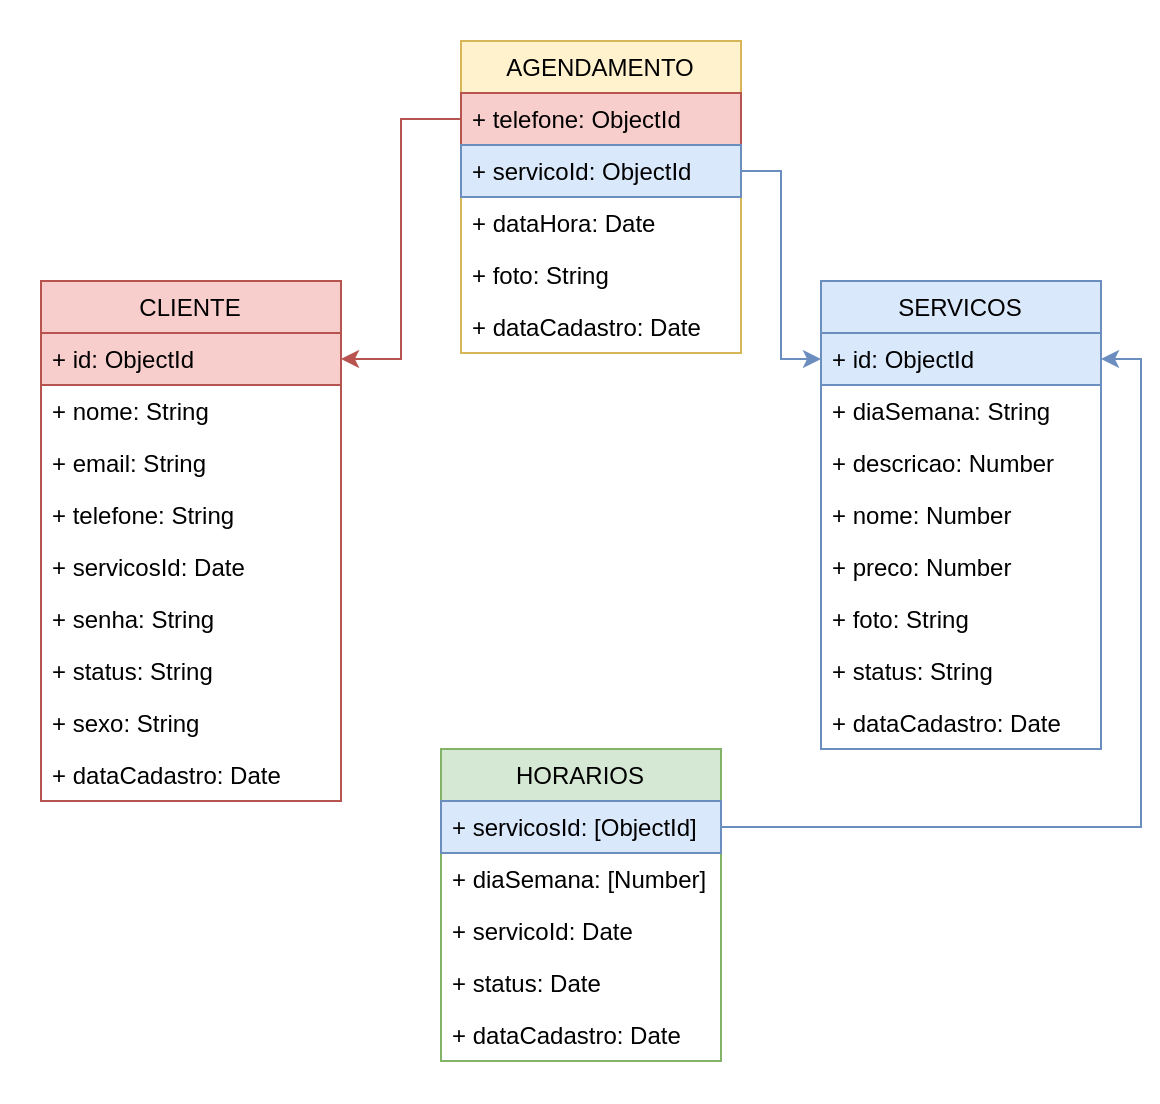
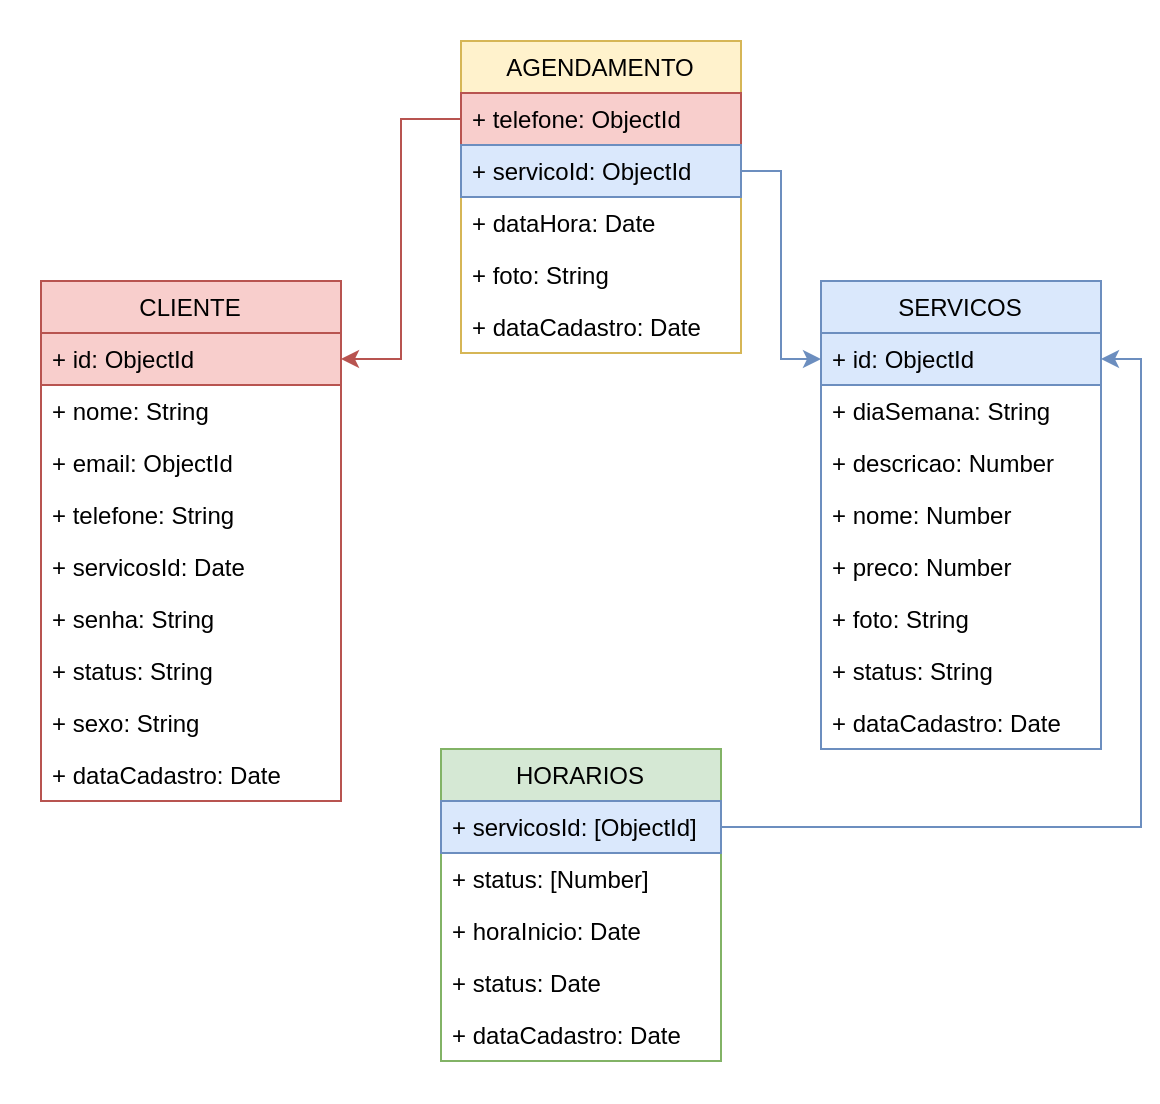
  <mxCell id="0" />
  <mxCell id="1" parent="0" />
  <mxCell id="2" value="CLIENTE" style="swimlane;fontStyle=0;childLayout=stackLayout;horizontal=1;startSize=26;fillColor=#f8cecc;horizontalStack=0;resizeParent=1;resizeParentMax=0;resizeLast=0;collapsible=1;marginBottom=0;strokeColor=#b85450;" parent="1" vertex="1"><mxGeometry x="20" y="140" width="150" height="260" as="geometry" /></mxCell>
  <mxCell id="3" value="+ id: ObjectId" style="text;strokeColor=#b85450;fillColor=#f8cecc;align=left;verticalAlign=top;spacingLeft=4;spacingRight=4;overflow=hidden;rotatable=0;points=[[0,0.5],[1,0.5]];portConstraint=eastwest;" parent="2" vertex="1"><mxGeometry y="26" width="150" height="26" as="geometry" /></mxCell>
  <mxCell id="4" value="+ nome: String" style="text;strokeColor=none;fillColor=none;align=left;verticalAlign=top;spacingLeft=4;spacingRight=4;overflow=hidden;rotatable=0;points=[[0,0.5],[1,0.5]];portConstraint=eastwest;" parent="2" vertex="1"><mxGeometry y="52" width="150" height="26" as="geometry" /></mxCell>
- <mxCell id="5" value="+ email: String" style="text;strokeColor=none;fillColor=none;align=left;verticalAlign=top;spacingLeft=4;spacingRight=4;overflow=hidden;rotatable=0;points=[[0,0.5],[1,0.5]];portConstraint=eastwest;" parent="2" vertex="1"><mxGeometry y="78" width="150" height="26" as="geometry" /></mxCell>
+ <mxCell id="5" value="+ email: ObjectId" style="text;strokeColor=none;fillColor=none;align=left;verticalAlign=top;spacingLeft=4;spacingRight=4;overflow=hidden;rotatable=0;points=[[0,0.5],[1,0.5]];portConstraint=eastwest;" parent="2" vertex="1"><mxGeometry y="78" width="150" height="26" as="geometry" /></mxCell>
  <mxCell id="6" value="+ telefone: String" style="text;strokeColor=none;fillColor=none;align=left;verticalAlign=top;spacingLeft=4;spacingRight=4;overflow=hidden;rotatable=0;points=[[0,0.5],[1,0.5]];portConstraint=eastwest;" parent="2" vertex="1"><mxGeometry y="104" width="150" height="26" as="geometry" /></mxCell>
  <mxCell id="7" value="+ servicosId: Date" style="text;strokeColor=none;fillColor=none;align=left;verticalAlign=top;spacingLeft=4;spacingRight=4;overflow=hidden;rotatable=0;points=[[0,0.5],[1,0.5]];portConstraint=eastwest;" parent="2" vertex="1"><mxGeometry y="130" width="150" height="26" as="geometry" /></mxCell>
  <mxCell id="8" value="+ senha: String" style="text;strokeColor=none;fillColor=none;align=left;verticalAlign=top;spacingLeft=4;spacingRight=4;overflow=hidden;rotatable=0;points=[[0,0.5],[1,0.5]];portConstraint=eastwest;" parent="2" vertex="1"><mxGeometry y="156" width="150" height="26" as="geometry" /></mxCell>
  <mxCell id="9" value="+ status: String" style="text;strokeColor=none;fillColor=none;align=left;verticalAlign=top;spacingLeft=4;spacingRight=4;overflow=hidden;rotatable=0;points=[[0,0.5],[1,0.5]];portConstraint=eastwest;" parent="2" vertex="1"><mxGeometry y="182" width="150" height="26" as="geometry" /></mxCell>
  <mxCell id="10" value="+ sexo: String" style="text;strokeColor=none;fillColor=none;align=left;verticalAlign=top;spacingLeft=4;spacingRight=4;overflow=hidden;rotatable=0;points=[[0,0.5],[1,0.5]];portConstraint=eastwest;" parent="2" vertex="1"><mxGeometry y="208" width="150" height="26" as="geometry" /></mxCell>
  <mxCell id="11" value="+ dataCadastro: Date" style="text;strokeColor=none;fillColor=none;align=left;verticalAlign=top;spacingLeft=4;spacingRight=4;overflow=hidden;rotatable=0;points=[[0,0.5],[1,0.5]];portConstraint=eastwest;" parent="2" vertex="1"><mxGeometry y="234" width="150" height="26" as="geometry" /></mxCell>
  <mxCell id="12" value="SERVICOS" style="swimlane;fontStyle=0;childLayout=stackLayout;horizontal=1;startSize=26;fillColor=#dae8fc;horizontalStack=0;resizeParent=1;resizeParentMax=0;resizeLast=0;collapsible=1;marginBottom=0;strokeColor=#6c8ebf;" parent="1" vertex="1"><mxGeometry x="410" y="140" width="140" height="234" as="geometry" /></mxCell>
  <mxCell id="13" value="+ id: ObjectId" style="text;strokeColor=#6c8ebf;fillColor=#dae8fc;align=left;verticalAlign=top;spacingLeft=4;spacingRight=4;overflow=hidden;rotatable=0;points=[[0,0.5],[1,0.5]];portConstraint=eastwest;" parent="12" vertex="1"><mxGeometry y="26" width="140" height="26" as="geometry" /></mxCell>
  <mxCell id="14" value="+ diaSemana: String" style="text;strokeColor=none;fillColor=none;align=left;verticalAlign=top;spacingLeft=4;spacingRight=4;overflow=hidden;rotatable=0;points=[[0,0.5],[1,0.5]];portConstraint=eastwest;" parent="12" vertex="1"><mxGeometry y="52" width="140" height="26" as="geometry" /></mxCell>
  <mxCell id="15" value="+ descricao: Number" style="text;strokeColor=none;fillColor=none;align=left;verticalAlign=top;spacingLeft=4;spacingRight=4;overflow=hidden;rotatable=0;points=[[0,0.5],[1,0.5]];portConstraint=eastwest;" parent="12" vertex="1"><mxGeometry y="78" width="140" height="26" as="geometry" /></mxCell>
  <mxCell id="16" value="+ nome: Number" style="text;strokeColor=none;fillColor=none;align=left;verticalAlign=top;spacingLeft=4;spacingRight=4;overflow=hidden;rotatable=0;points=[[0,0.5],[1,0.5]];portConstraint=eastwest;" parent="12" vertex="1"><mxGeometry y="104" width="140" height="26" as="geometry" /></mxCell>
  <mxCell id="17" value="+ preco: Number" style="text;strokeColor=none;fillColor=none;align=left;verticalAlign=top;spacingLeft=4;spacingRight=4;overflow=hidden;rotatable=0;points=[[0,0.5],[1,0.5]];portConstraint=eastwest;" parent="12" vertex="1"><mxGeometry y="130" width="140" height="26" as="geometry" /></mxCell>
  <mxCell id="18" value="+ foto: String" style="text;strokeColor=none;fillColor=none;align=left;verticalAlign=top;spacingLeft=4;spacingRight=4;overflow=hidden;rotatable=0;points=[[0,0.5],[1,0.5]];portConstraint=eastwest;" parent="12" vertex="1"><mxGeometry y="156" width="140" height="26" as="geometry" /></mxCell>
  <mxCell id="19" value="+ status: String" style="text;strokeColor=none;fillColor=none;align=left;verticalAlign=top;spacingLeft=4;spacingRight=4;overflow=hidden;rotatable=0;points=[[0,0.5],[1,0.5]];portConstraint=eastwest;" parent="12" vertex="1"><mxGeometry y="182" width="140" height="26" as="geometry" /></mxCell>
  <mxCell id="20" value="+ dataCadastro: Date" style="text;strokeColor=none;fillColor=none;align=left;verticalAlign=top;spacingLeft=4;spacingRight=4;overflow=hidden;rotatable=0;points=[[0,0.5],[1,0.5]];portConstraint=eastwest;" parent="12" vertex="1"><mxGeometry y="208" width="140" height="26" as="geometry" /></mxCell>
  <mxCell id="21" value="AGENDAMENTO" style="swimlane;fontStyle=0;childLayout=stackLayout;horizontal=1;startSize=26;fillColor=#fff2cc;horizontalStack=0;resizeParent=1;resizeParentMax=0;resizeLast=0;collapsible=1;marginBottom=0;strokeColor=#d6b656;" parent="1" vertex="1"><mxGeometry x="230" y="20" width="140" height="156" as="geometry" /></mxCell>
  <mxCell id="22" value="+ telefone: ObjectId" style="text;strokeColor=#b85450;fillColor=#f8cecc;align=left;verticalAlign=top;spacingLeft=4;spacingRight=4;overflow=hidden;rotatable=0;points=[[0,0.5],[1,0.5]];portConstraint=eastwest;" parent="21" vertex="1"><mxGeometry y="26" width="140" height="26" as="geometry" /></mxCell>
  <mxCell id="23" value="+ servicoId: ObjectId" style="text;strokeColor=#6c8ebf;fillColor=#dae8fc;align=left;verticalAlign=top;spacingLeft=4;spacingRight=4;overflow=hidden;rotatable=0;points=[[0,0.5],[1,0.5]];portConstraint=eastwest;" parent="21" vertex="1"><mxGeometry y="52" width="140" height="26" as="geometry" /></mxCell>
  <mxCell id="24" value="+ dataHora: Date" style="text;strokeColor=none;fillColor=none;align=left;verticalAlign=top;spacingLeft=4;spacingRight=4;overflow=hidden;rotatable=0;points=[[0,0.5],[1,0.5]];portConstraint=eastwest;" parent="21" vertex="1"><mxGeometry y="78" width="140" height="26" as="geometry" /></mxCell>
  <mxCell id="25" value="+ foto: String" style="text;strokeColor=none;fillColor=none;align=left;verticalAlign=top;spacingLeft=4;spacingRight=4;overflow=hidden;rotatable=0;points=[[0,0.5],[1,0.5]];portConstraint=eastwest;" parent="21" vertex="1"><mxGeometry y="104" width="140" height="26" as="geometry" /></mxCell>
  <mxCell id="26" value="+ dataCadastro: Date" style="text;strokeColor=none;fillColor=none;align=left;verticalAlign=top;spacingLeft=4;spacingRight=4;overflow=hidden;rotatable=0;points=[[0,0.5],[1,0.5]];portConstraint=eastwest;" parent="21" vertex="1"><mxGeometry y="130" width="140" height="26" as="geometry" /></mxCell>
  <mxCell id="27" style="edgeStyle=orthogonalEdgeStyle;rounded=0;orthogonalLoop=1;jettySize=auto;html=1;entryX=1;entryY=0.5;entryDx=0;entryDy=0;fillColor=#f8cecc;strokeColor=#b85450;" parent="1" source="22" target="3" edge="1"><mxGeometry relative="1" as="geometry" /></mxCell>
  <mxCell id="28" style="edgeStyle=orthogonalEdgeStyle;rounded=0;orthogonalLoop=1;jettySize=auto;html=1;entryX=0;entryY=0.5;entryDx=0;entryDy=0;fillColor=#dae8fc;strokeColor=#6c8ebf;" parent="1" source="23" target="13" edge="1"><mxGeometry relative="1" as="geometry" /></mxCell>
  <mxCell id="29" value="HORARIOS" style="swimlane;fontStyle=0;childLayout=stackLayout;horizontal=1;startSize=26;fillColor=#d5e8d4;horizontalStack=0;resizeParent=1;resizeParentMax=0;resizeLast=0;collapsible=1;marginBottom=0;strokeColor=#82b366;" parent="1" vertex="1"><mxGeometry x="220" y="374" width="140" height="156" as="geometry" /></mxCell>
  <mxCell id="30" value="+ servicosId: [ObjectId]" style="text;strokeColor=#6c8ebf;fillColor=#dae8fc;align=left;verticalAlign=top;spacingLeft=4;spacingRight=4;overflow=hidden;rotatable=0;points=[[0,0.5],[1,0.5]];portConstraint=eastwest;" parent="29" vertex="1"><mxGeometry y="26" width="140" height="26" as="geometry" /></mxCell>
- <mxCell id="31" value="+ diaSemana: [Number]" style="text;strokeColor=none;fillColor=none;align=left;verticalAlign=top;spacingLeft=4;spacingRight=4;overflow=hidden;rotatable=0;points=[[0,0.5],[1,0.5]];portConstraint=eastwest;" parent="29" vertex="1"><mxGeometry y="52" width="140" height="26" as="geometry" /></mxCell>
- <mxCell id="32" value="+ servicoId: Date" style="text;strokeColor=none;fillColor=none;align=left;verticalAlign=top;spacingLeft=4;spacingRight=4;overflow=hidden;rotatable=0;points=[[0,0.5],[1,0.5]];portConstraint=eastwest;" parent="29" vertex="1"><mxGeometry y="78" width="140" height="26" as="geometry" /></mxCell>
+ <mxCell id="31" value="+ status: [Number]" style="text;strokeColor=none;fillColor=none;align=left;verticalAlign=top;spacingLeft=4;spacingRight=4;overflow=hidden;rotatable=0;points=[[0,0.5],[1,0.5]];portConstraint=eastwest;" parent="29" vertex="1"><mxGeometry y="52" width="140" height="26" as="geometry" /></mxCell>
+ <mxCell id="32" value="+ horaInicio: Date" style="text;strokeColor=none;fillColor=none;align=left;verticalAlign=top;spacingLeft=4;spacingRight=4;overflow=hidden;rotatable=0;points=[[0,0.5],[1,0.5]];portConstraint=eastwest;" parent="29" vertex="1"><mxGeometry y="78" width="140" height="26" as="geometry" /></mxCell>
  <mxCell id="33" value="+ status: Date" style="text;strokeColor=none;fillColor=none;align=left;verticalAlign=top;spacingLeft=4;spacingRight=4;overflow=hidden;rotatable=0;points=[[0,0.5],[1,0.5]];portConstraint=eastwest;" parent="29" vertex="1"><mxGeometry y="104" width="140" height="26" as="geometry" /></mxCell>
  <mxCell id="34" value="+ dataCadastro: Date" style="text;strokeColor=none;fillColor=none;align=left;verticalAlign=top;spacingLeft=4;spacingRight=4;overflow=hidden;rotatable=0;points=[[0,0.5],[1,0.5]];portConstraint=eastwest;" parent="29" vertex="1"><mxGeometry y="130" width="140" height="26" as="geometry" /></mxCell>
  <mxCell id="35" style="edgeStyle=orthogonalEdgeStyle;rounded=0;orthogonalLoop=1;jettySize=auto;html=1;entryX=1;entryY=0.5;entryDx=0;entryDy=0;fillColor=#dae8fc;strokeColor=#6c8ebf;" parent="1" source="30" target="13" edge="1"><mxGeometry relative="1" as="geometry" /></mxCell>
